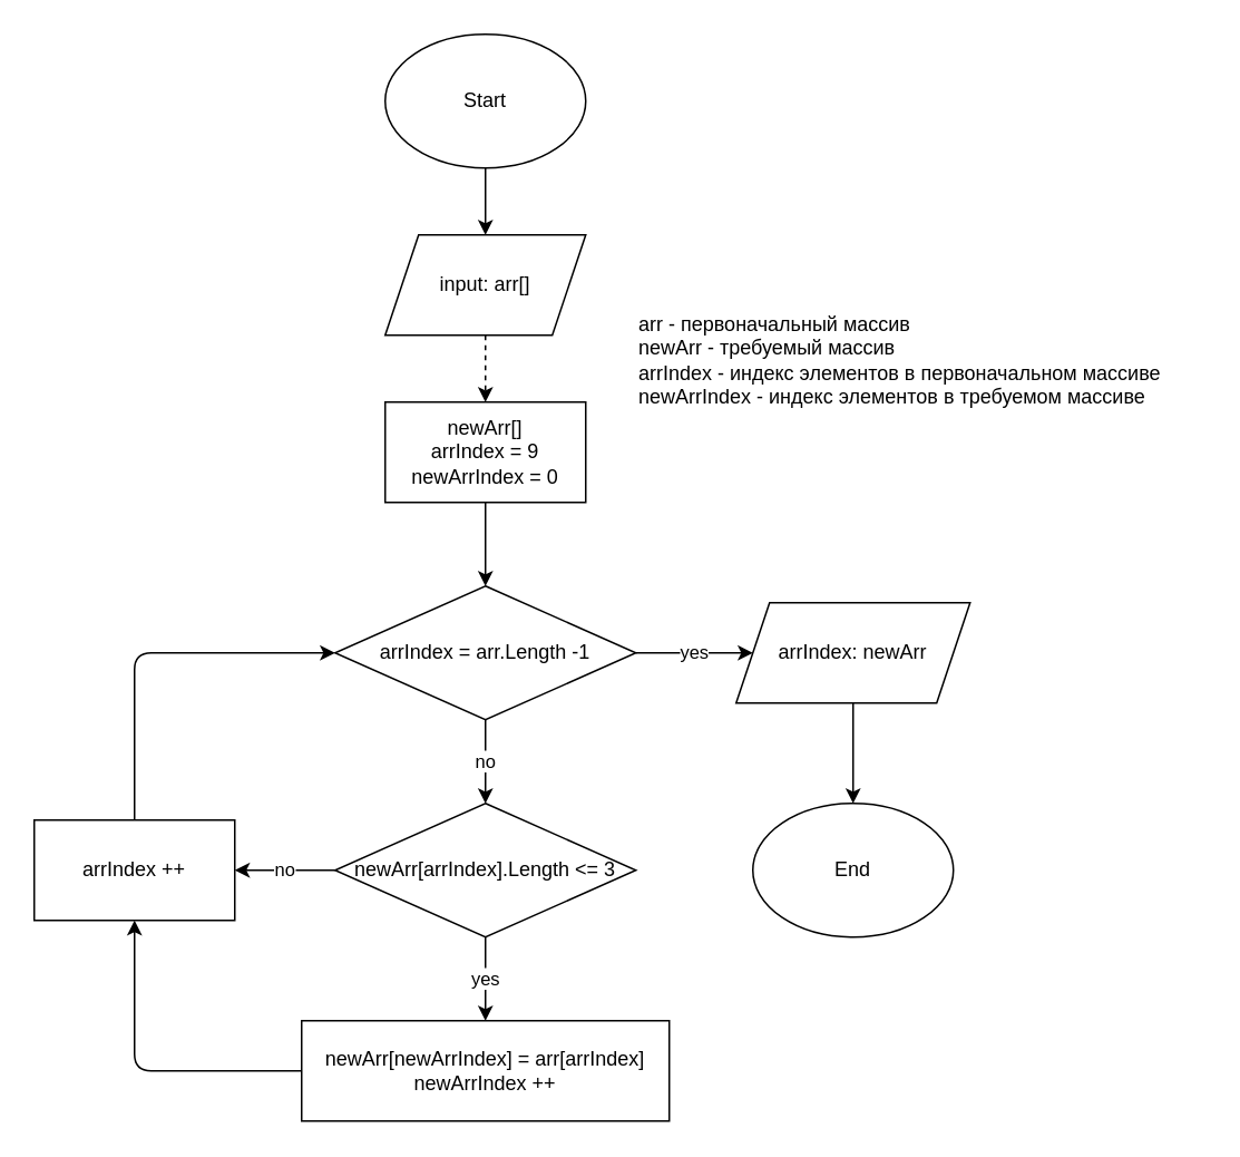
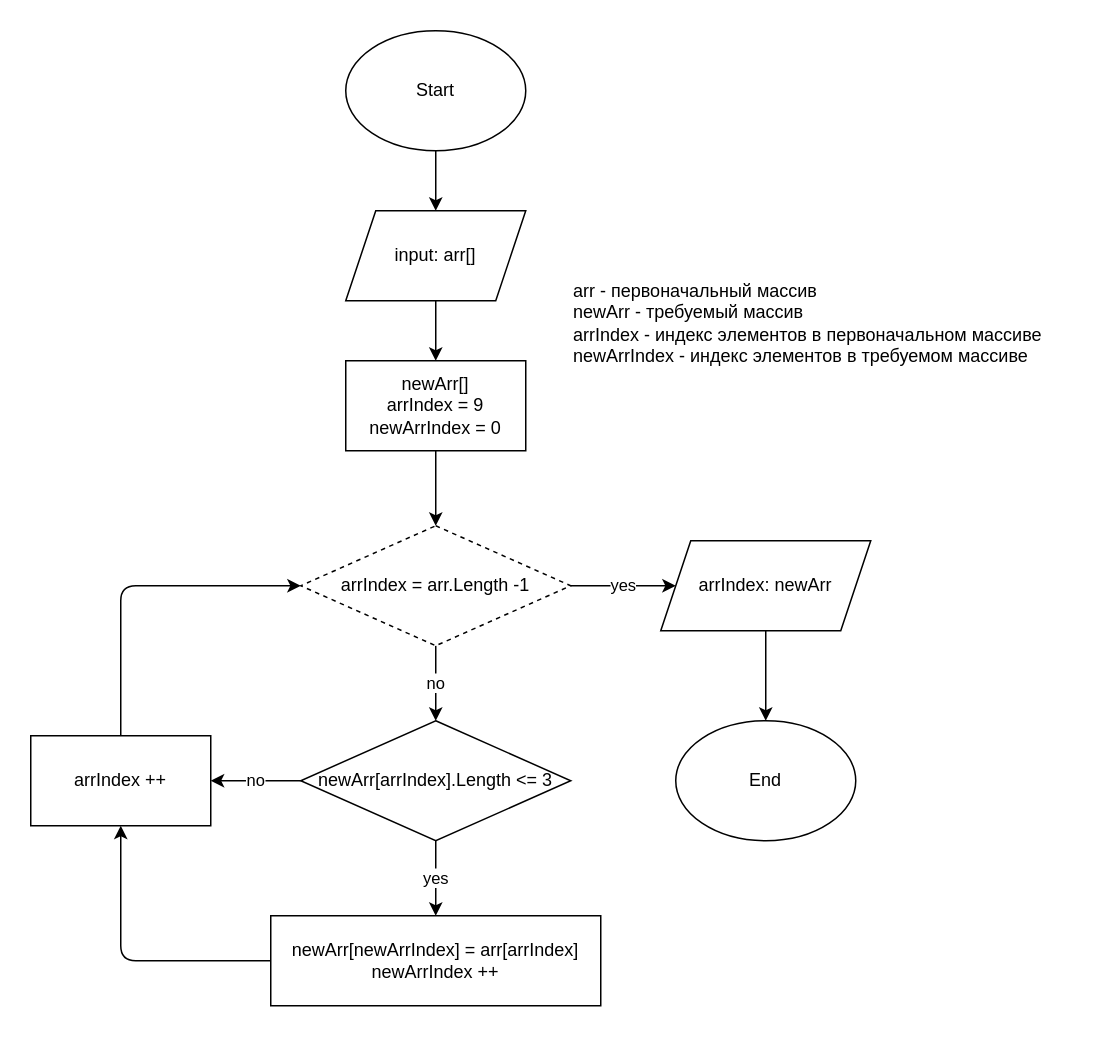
  <mxCell id="0" />
  <mxCell id="1" parent="0" />
  <mxCell id="2" style="edgeStyle=none;html=1;exitX=0.5;exitY=1;exitDx=0;exitDy=0;" edge="1" parent="1" source="3" target="5"><mxGeometry relative="1" as="geometry"><mxPoint x="290" y="140" as="targetPoint" /></mxGeometry></mxCell>
  <mxCell id="3" value="Start" style="ellipse;whiteSpace=wrap;html=1;" vertex="1" parent="1"><mxGeometry x="230" y="20" width="120" height="80" as="geometry" /></mxCell>
- <mxCell id="4" value="" style="edgeStyle=none;html=1;dashed=1;" edge="1" parent="1" source="5" target="7"><mxGeometry relative="1" as="geometry" /></mxCell>
+ <mxCell id="4" value="" style="edgeStyle=none;html=1;" edge="1" parent="1" source="5" target="7"><mxGeometry relative="1" as="geometry" /></mxCell>
  <mxCell id="5" value="input: arr[]" style="shape=parallelogram;perimeter=parallelogramPerimeter;whiteSpace=wrap;html=1;fixedSize=1;" vertex="1" parent="1"><mxGeometry x="230" y="140" width="120" height="60" as="geometry" /></mxCell>
  <mxCell id="6" value="" style="edgeStyle=none;html=1;" edge="1" parent="1" source="7" target="17"><mxGeometry relative="1" as="geometry" /></mxCell>
  <mxCell id="7" value="newArr[]&lt;br&gt;arrIndex = 9&lt;br&gt;newArrIndex = 0" style="whiteSpace=wrap;html=1;" vertex="1" parent="1"><mxGeometry x="230" y="240" width="120" height="60" as="geometry" /></mxCell>
  <mxCell id="8" value="yes" style="edgeStyle=none;html=1;" edge="1" parent="1" source="10" target="12"><mxGeometry relative="1" as="geometry" /></mxCell>
  <mxCell id="9" value="no" style="edgeStyle=none;html=1;" edge="1" parent="1" source="10" target="14"><mxGeometry relative="1" as="geometry" /></mxCell>
  <mxCell id="10" value="newArr[arrIndex].Length &amp;lt;= 3" style="rhombus;whiteSpace=wrap;html=1;" vertex="1" parent="1"><mxGeometry x="200" y="480" width="180" height="80" as="geometry" /></mxCell>
  <mxCell id="11" style="edgeStyle=none;html=1;entryX=0.5;entryY=1;entryDx=0;entryDy=0;" edge="1" parent="1" source="12" target="14"><mxGeometry relative="1" as="geometry"><Array as="points"><mxPoint x="80" y="640" /></Array></mxGeometry></mxCell>
  <mxCell id="12" value="newArr[newArrIndex] = arr[arrIndex]&lt;br&gt;newArrIndex ++" style="whiteSpace=wrap;html=1;" vertex="1" parent="1"><mxGeometry x="180" y="610" width="220" height="60" as="geometry" /></mxCell>
  <mxCell id="13" style="edgeStyle=none;html=1;entryX=0;entryY=0.5;entryDx=0;entryDy=0;" edge="1" parent="1" source="14" target="17"><mxGeometry relative="1" as="geometry"><Array as="points"><mxPoint x="80" y="390" /></Array></mxGeometry></mxCell>
  <mxCell id="14" value="arrIndex ++" style="whiteSpace=wrap;html=1;" vertex="1" parent="1"><mxGeometry x="20" y="490" width="120" height="60" as="geometry" /></mxCell>
  <mxCell id="15" value="no" style="edgeStyle=none;html=1;" edge="1" parent="1" source="17" target="10"><mxGeometry relative="1" as="geometry" /></mxCell>
  <mxCell id="16" value="yes" style="edgeStyle=none;html=1;" edge="1" parent="1" source="17" target="19"><mxGeometry relative="1" as="geometry" /></mxCell>
- <mxCell id="17" value="arrIndex = arr.Length -1" style="rhombus;whiteSpace=wrap;html=1;" vertex="1" parent="1"><mxGeometry x="200" y="350" width="180" height="80" as="geometry" /></mxCell>
+ <mxCell id="17" value="arrIndex = arr.Length -1" style="rhombus;whiteSpace=wrap;html=1;dashed=1;" vertex="1" parent="1"><mxGeometry x="200" y="350" width="180" height="80" as="geometry" /></mxCell>
  <mxCell id="18" value="" style="edgeStyle=none;html=1;" edge="1" parent="1" source="19" target="20"><mxGeometry relative="1" as="geometry" /></mxCell>
  <mxCell id="19" value="arrIndex: newArr" style="shape=parallelogram;perimeter=parallelogramPerimeter;whiteSpace=wrap;html=1;fixedSize=1;" vertex="1" parent="1"><mxGeometry x="440" y="360" width="140" height="60" as="geometry" /></mxCell>
  <mxCell id="20" value="End" style="ellipse;whiteSpace=wrap;html=1;" vertex="1" parent="1"><mxGeometry x="450" y="480" width="120" height="80" as="geometry" /></mxCell>
  <mxCell id="21" value="arr - первоначальный массив&lt;br&gt;newArr - требуемый массив&lt;br&gt;arrIndex - индекс элементов в первоначальном массиве&lt;br&gt;newArrIndex - индекс элементов в требуемом массиве" style="text;html=1;align=left;verticalAlign=middle;resizable=0;points=[];autosize=1;strokeColor=none;fillColor=none;" vertex="1" parent="1"><mxGeometry x="380" y="180" width="340" height="70" as="geometry" /></mxCell>
